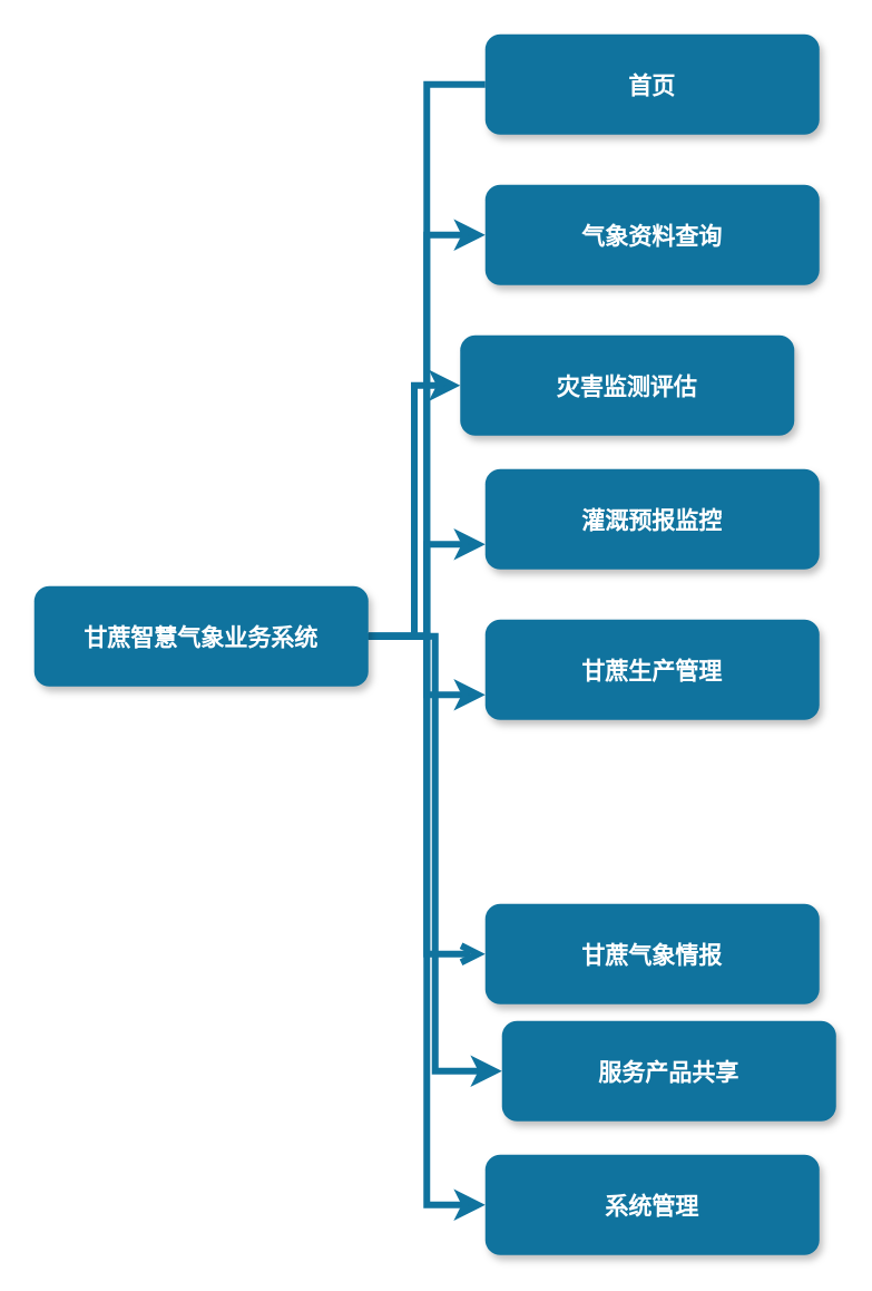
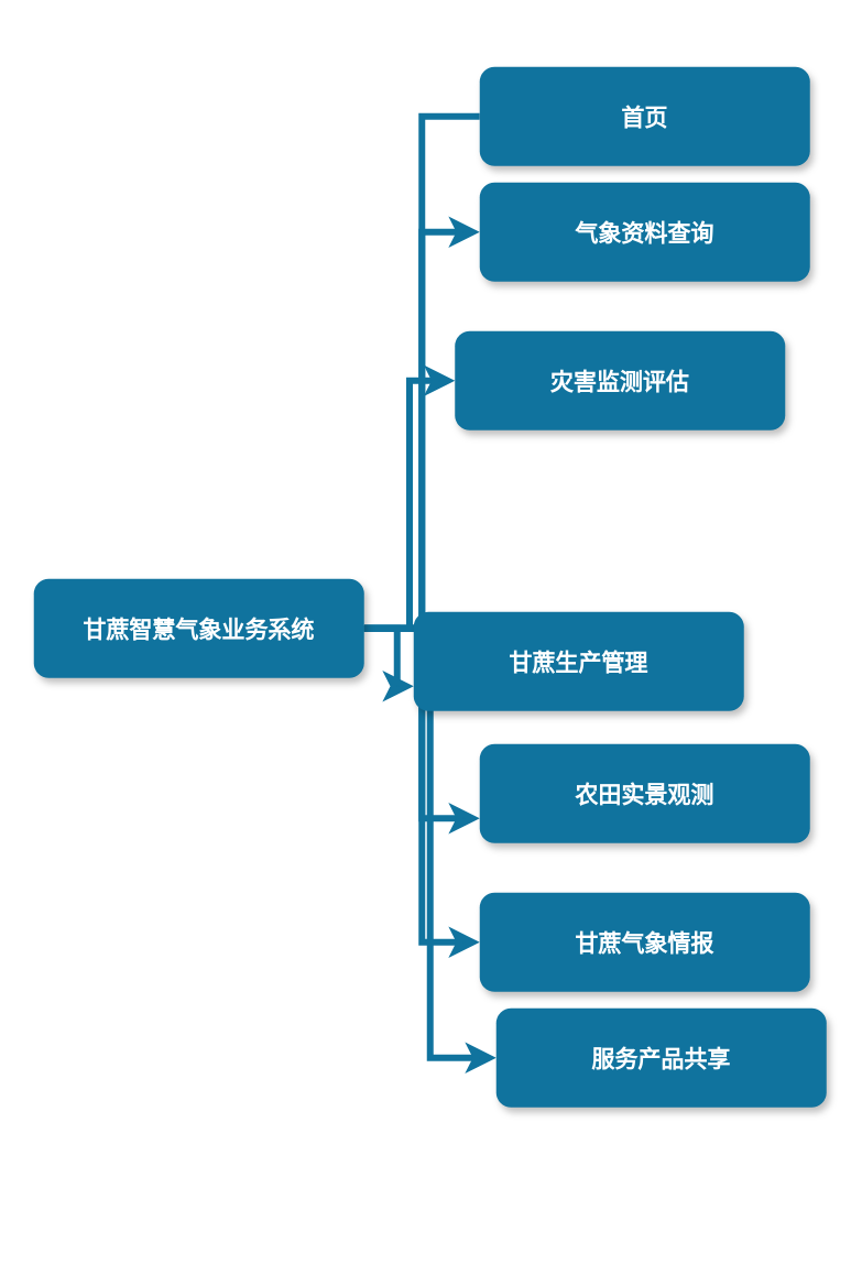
  <mxCell id="0" />
  <mxCell id="1" parent="0" />
  <mxCell id="2" style="edgeStyle=orthogonalEdgeStyle;rounded=0;orthogonalLoop=1;jettySize=auto;html=1;entryX=0;entryY=0.5;entryDx=0;entryDy=0;strokeColor=#10739E;strokeWidth=4;" edge="1" parent="1" source="11" target="12"><mxGeometry relative="1" as="geometry" /></mxCell>
  <mxCell id="3" style="edgeStyle=orthogonalEdgeStyle;rounded=0;orthogonalLoop=1;jettySize=auto;html=1;entryX=0;entryY=0.75;entryDx=0;entryDy=0;strokeColor=#10739E;strokeWidth=4;" edge="1" parent="1" source="11" target="17"><mxGeometry relative="1" as="geometry" /></mxCell>
- <mxCell id="5" style="edgeStyle=orthogonalEdgeStyle;rounded=0;orthogonalLoop=1;jettySize=auto;html=1;entryX=0;entryY=0.5;entryDx=0;entryDy=0;strokeColor=#10739E;strokeWidth=4;endArrow=open;" edge="1" parent="1" source="11" target="18"><mxGeometry relative="1" as="geometry" /></mxCell>
+ <mxCell id="4" style="edgeStyle=orthogonalEdgeStyle;rounded=0;orthogonalLoop=1;jettySize=auto;html=1;entryX=0;entryY=0.75;entryDx=0;entryDy=0;strokeColor=#10739E;strokeWidth=4;" edge="1" parent="1" source="11" target="19"><mxGeometry relative="1" as="geometry" /></mxCell>
+ <mxCell id="5" style="edgeStyle=orthogonalEdgeStyle;rounded=0;orthogonalLoop=1;jettySize=auto;html=1;entryX=0;entryY=0.5;entryDx=0;entryDy=0;strokeColor=#10739E;strokeWidth=4;" edge="1" parent="1" source="11" target="18"><mxGeometry relative="1" as="geometry" /></mxCell>
  <mxCell id="6" style="edgeStyle=orthogonalEdgeStyle;rounded=0;orthogonalLoop=1;jettySize=auto;html=1;entryX=0;entryY=0.5;entryDx=0;entryDy=0;strokeColor=#10739E;strokeWidth=4;" edge="1" parent="1" source="11" target="13"><mxGeometry relative="1" as="geometry" /></mxCell>
  <mxCell id="7" style="edgeStyle=orthogonalEdgeStyle;rounded=0;orthogonalLoop=1;jettySize=auto;html=1;entryX=0;entryY=0.5;entryDx=0;entryDy=0;strokeColor=#10739E;strokeWidth=4;endArrow=none;" edge="1" parent="1" source="11" target="15"><mxGeometry relative="1" as="geometry" /></mxCell>
  <mxCell id="8" style="edgeStyle=orthogonalEdgeStyle;rounded=0;orthogonalLoop=1;jettySize=auto;html=1;entryX=0;entryY=0.5;entryDx=0;entryDy=0;strokeColor=#10739E;strokeWidth=4;" edge="1" parent="1" source="11" target="16"><mxGeometry relative="1" as="geometry" /></mxCell>
- <mxCell id="9" style="edgeStyle=orthogonalEdgeStyle;rounded=0;orthogonalLoop=1;jettySize=auto;html=1;entryX=0;entryY=0.5;entryDx=0;entryDy=0;strokeColor=#10739E;strokeWidth=4;" edge="1" parent="1" source="11" target="20"><mxGeometry relative="1" as="geometry" /></mxCell>
- <mxCell id="10" style="edgeStyle=orthogonalEdgeStyle;rounded=0;orthogonalLoop=1;jettySize=auto;html=1;entryX=0;entryY=0.75;entryDx=0;entryDy=0;strokeColor=#10739E;strokeWidth=4;" edge="1" parent="1" source="11" target="14"><mxGeometry relative="1" as="geometry" /></mxCell>
  <mxCell id="11" value="甘蔗智慧气象业务系统" style="rounded=1;fillColor=#10739E;strokeColor=none;shadow=1;gradientColor=none;fontStyle=1;fontColor=#FFFFFF;fontSize=14;" parent="1" vertex="1"><mxGeometry x="20" y="350" width="200" height="60" as="geometry" /></mxCell>
  <mxCell id="12" value="灾害监测评估" style="rounded=1;fillColor=#10739E;strokeColor=none;shadow=1;gradientColor=none;fontStyle=1;fontColor=#FFFFFF;fontSize=14;" parent="1" vertex="1"><mxGeometry x="275" y="200" width="200" height="60" as="geometry" /></mxCell>
  <mxCell id="13" value="气象资料查询" style="rounded=1;fillColor=#10739E;strokeColor=none;shadow=1;gradientColor=none;fontStyle=1;fontColor=#FFFFFF;fontSize=14;" parent="1" vertex="1"><mxGeometry x="290" y="110" width="200" height="60" as="geometry" /></mxCell>
- <mxCell id="14" value="灌溉预报监控" style="rounded=1;fillColor=#10739E;strokeColor=none;shadow=1;gradientColor=none;fontStyle=1;fontColor=#FFFFFF;fontSize=14;" parent="1" vertex="1"><mxGeometry x="290" y="280" width="200" height="60" as="geometry" /></mxCell>
- <mxCell id="15" value="首页" style="rounded=1;fillColor=#10739E;strokeColor=none;shadow=1;gradientColor=none;fontStyle=1;fontColor=#FFFFFF;fontSize=14;" parent="1" vertex="1"><mxGeometry x="290" y="20" width="200" height="60" as="geometry" /></mxCell>
+ <mxCell id="15" value="首页" style="rounded=1;fillColor=#10739E;strokeColor=none;shadow=1;gradientColor=none;fontStyle=1;fontColor=#FFFFFF;fontSize=14;" parent="1" vertex="1"><mxGeometry x="290" y="40" width="200" height="60" as="geometry" /></mxCell>
  <mxCell id="16" value="服务产品共享" style="rounded=1;fillColor=#10739E;strokeColor=none;shadow=1;gradientColor=none;fontStyle=1;fontColor=#FFFFFF;fontSize=14;" vertex="1" parent="1"><mxGeometry x="300" y="610" width="200" height="60" as="geometry" /></mxCell>
- <mxCell id="17" value="甘蔗生产管理" style="rounded=1;fillColor=#10739E;strokeColor=none;shadow=1;gradientColor=none;fontStyle=1;fontColor=#FFFFFF;fontSize=14;" vertex="1" parent="1"><mxGeometry x="290" y="370" width="200" height="60" as="geometry" /></mxCell>
+ <mxCell id="17" value="甘蔗生产管理" style="rounded=1;fillColor=#10739E;strokeColor=none;shadow=1;gradientColor=none;fontStyle=1;fontColor=#FFFFFF;fontSize=14;" vertex="1" parent="1"><mxGeometry x="250" y="370" width="200" height="60" as="geometry" /></mxCell>
  <mxCell id="18" value="甘蔗气象情报" style="rounded=1;fillColor=#10739E;strokeColor=none;shadow=1;gradientColor=none;fontStyle=1;fontColor=#FFFFFF;fontSize=14;" vertex="1" parent="1"><mxGeometry x="290" y="540" width="200" height="60" as="geometry" /></mxCell>
- <mxCell id="20" value="系统管理" style="rounded=1;fillColor=#10739E;strokeColor=none;shadow=1;gradientColor=none;fontStyle=1;fontColor=#FFFFFF;fontSize=14;" vertex="1" parent="1"><mxGeometry x="290" y="690" width="200" height="60" as="geometry" /></mxCell>
+ <mxCell id="19" value="农田实景观测" style="rounded=1;fillColor=#10739E;strokeColor=none;shadow=1;gradientColor=none;fontStyle=1;fontColor=#FFFFFF;fontSize=14;" vertex="1" parent="1"><mxGeometry x="290" y="450" width="200" height="60" as="geometry" /></mxCell>
